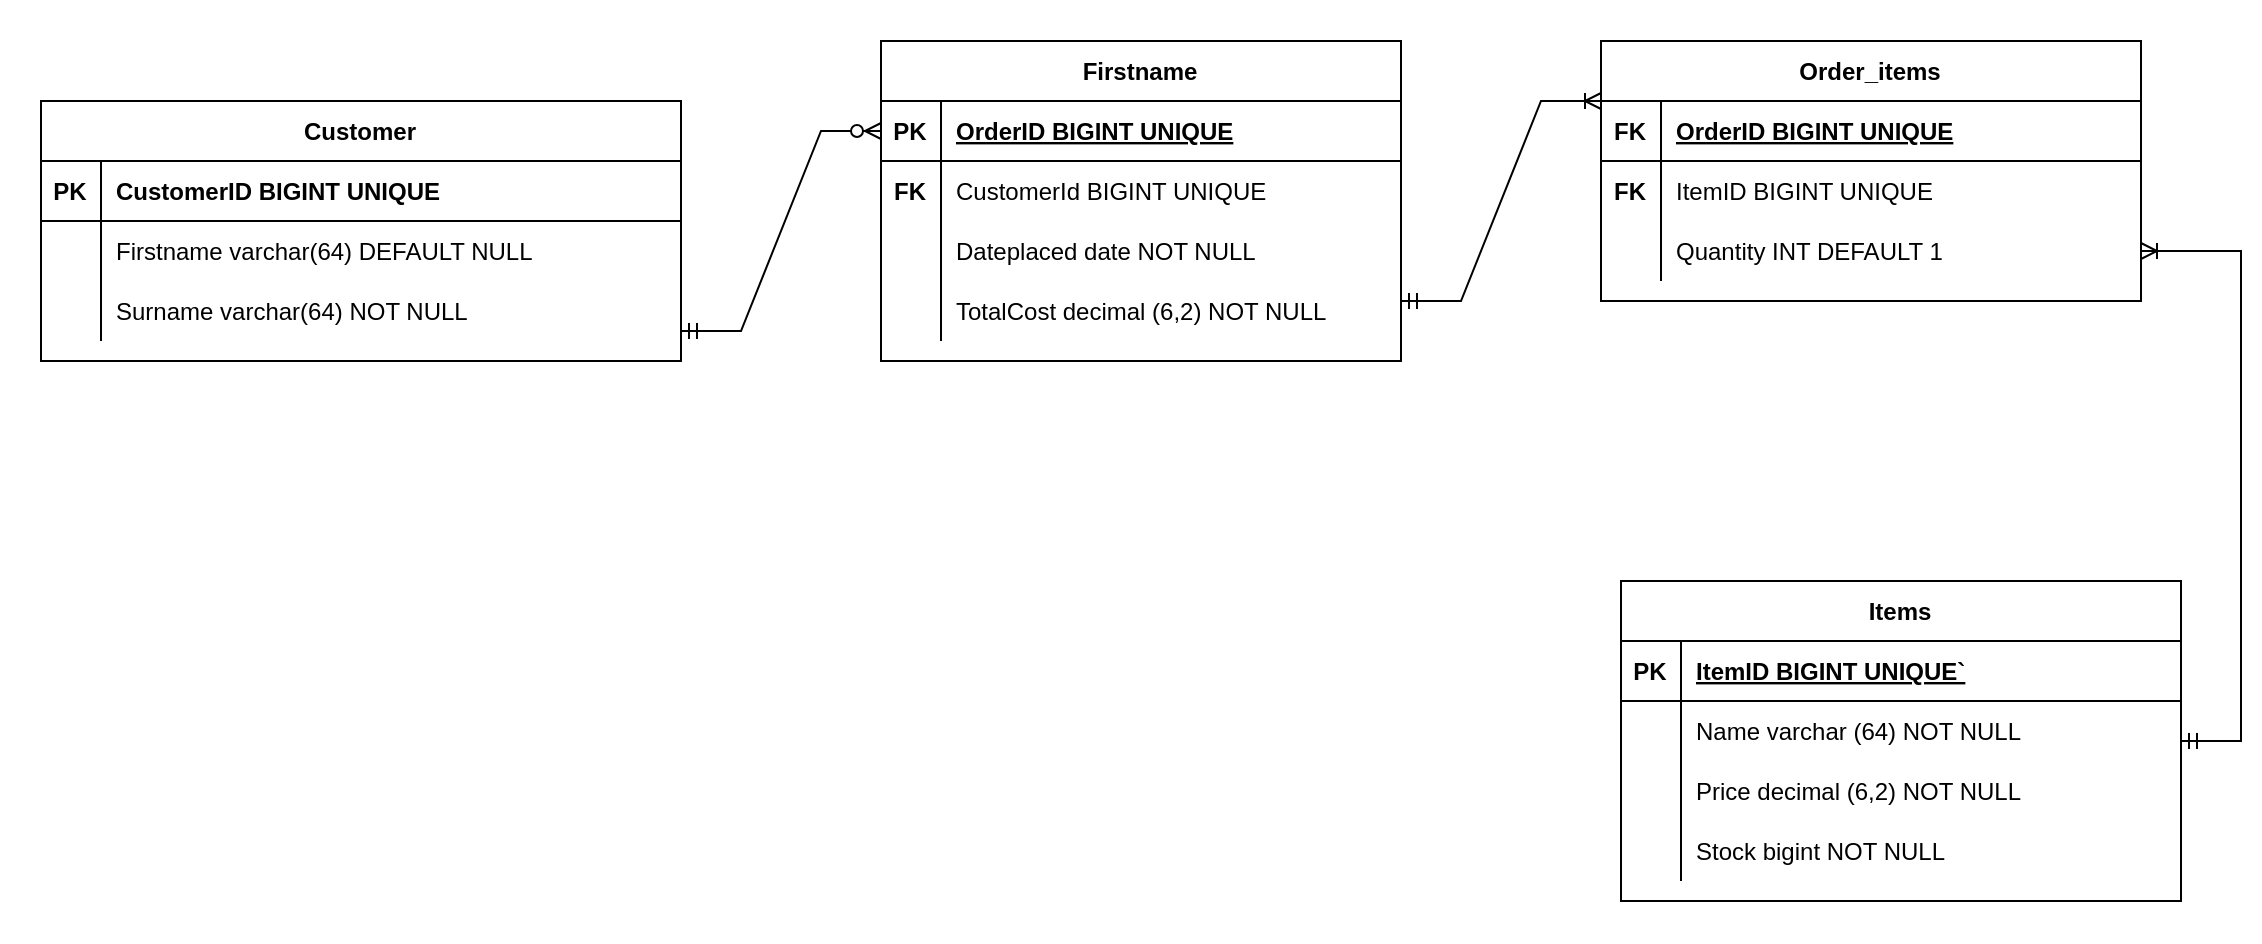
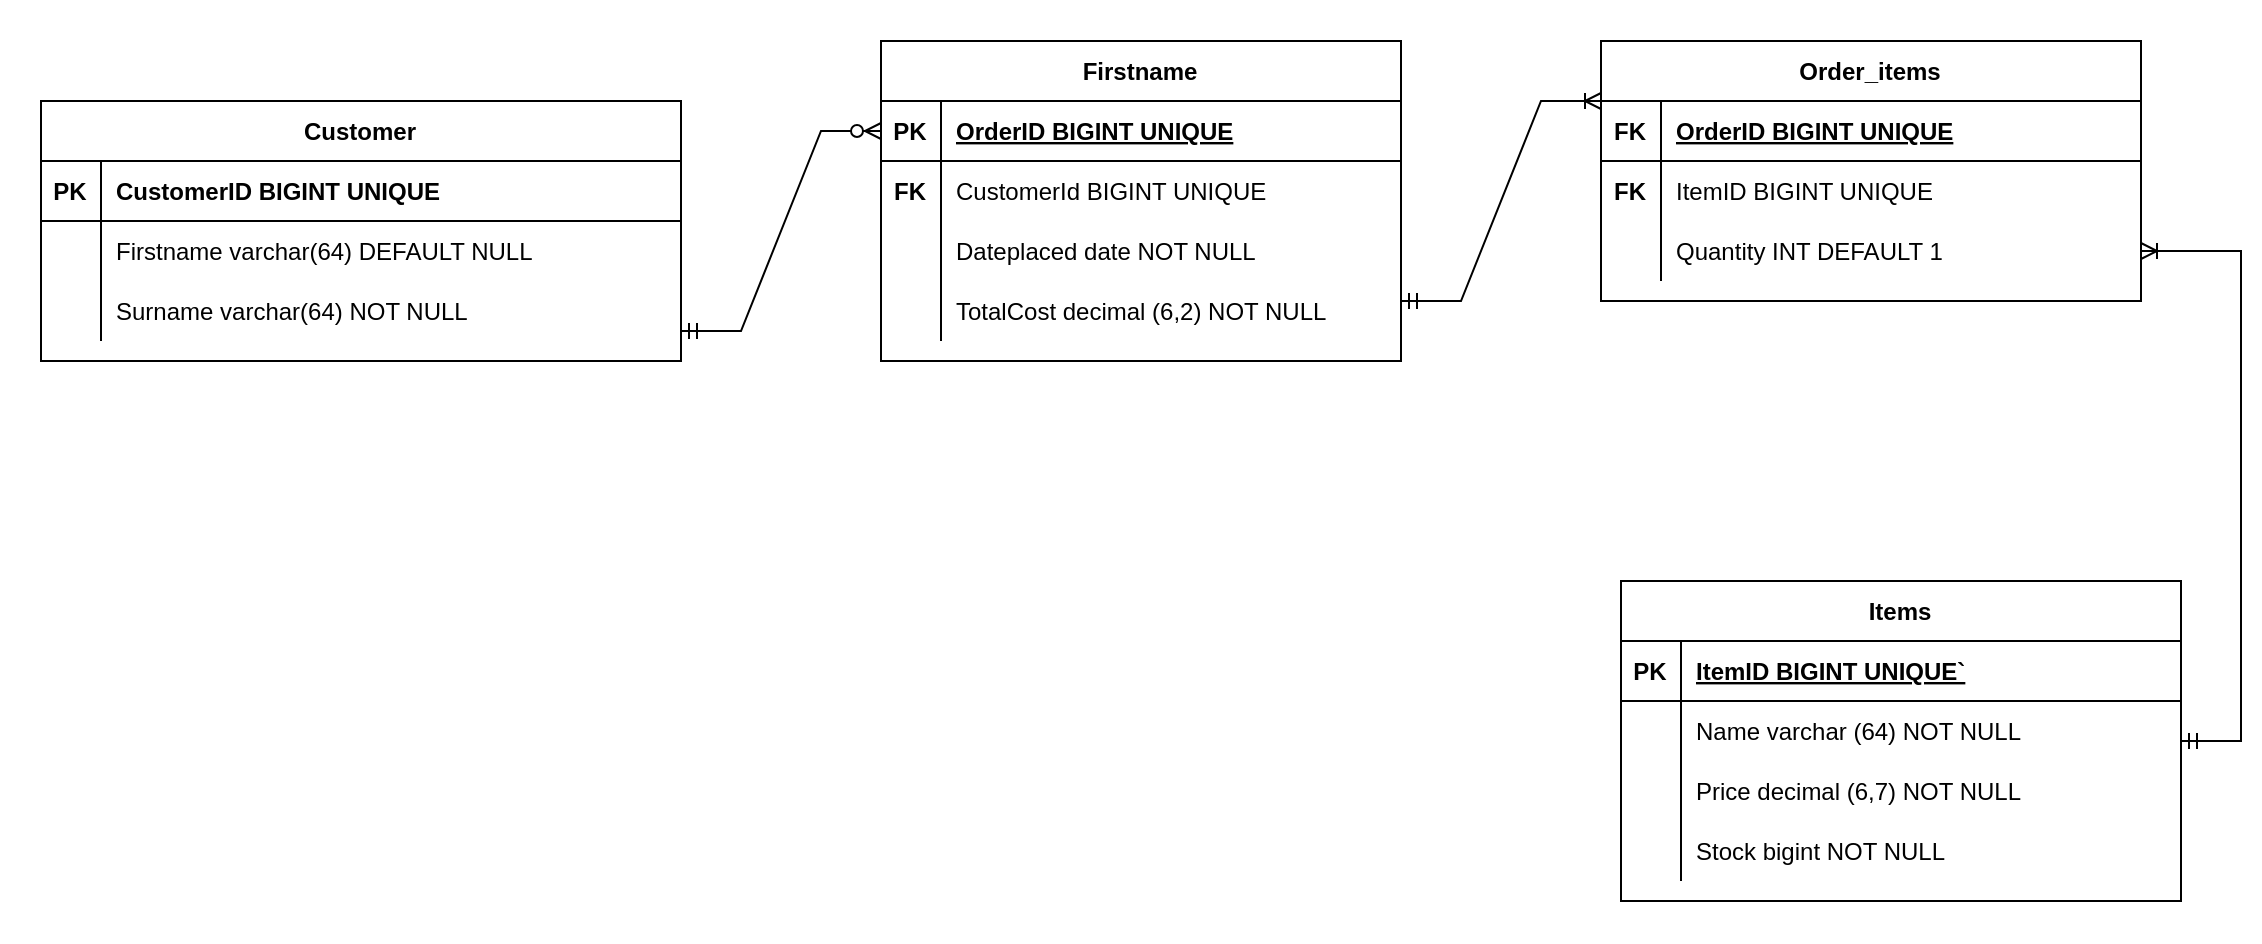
  <mxCell id="0" />
  <mxCell id="1" parent="0" />
  <mxCell id="2" value="Order_items" style="shape=table;startSize=30;container=1;collapsible=1;childLayout=tableLayout;fixedRows=1;rowLines=0;fontStyle=1;align=center;resizeLast=1;" parent="1" vertex="1"><mxGeometry x="800" y="20" width="270" height="130" as="geometry" /></mxCell>
  <mxCell id="3" value="" style="shape=tableRow;horizontal=0;startSize=0;swimlaneHead=0;swimlaneBody=0;fillColor=none;collapsible=0;dropTarget=0;points=[[0,0.5],[1,0.5]];portConstraint=eastwest;top=0;left=0;right=0;bottom=1;" parent="2" vertex="1"><mxGeometry y="30" width="270" height="30" as="geometry" /></mxCell>
  <mxCell id="4" value="FK" style="shape=partialRectangle;connectable=0;fillColor=none;top=0;left=0;bottom=0;right=0;fontStyle=1;overflow=hidden;" parent="3" vertex="1"><mxGeometry width="30" height="30" as="geometry"><mxRectangle width="30" height="30" as="alternateBounds" /></mxGeometry></mxCell>
  <mxCell id="5" value="OrderID BIGINT UNIQUE" style="shape=partialRectangle;connectable=0;fillColor=none;top=0;left=0;bottom=0;right=0;align=left;spacingLeft=6;fontStyle=5;overflow=hidden;" parent="3" vertex="1"><mxGeometry x="30" width="240" height="30" as="geometry"><mxRectangle width="240" height="30" as="alternateBounds" /></mxGeometry></mxCell>
  <mxCell id="6" value="" style="shape=tableRow;horizontal=0;startSize=0;swimlaneHead=0;swimlaneBody=0;fillColor=none;collapsible=0;dropTarget=0;points=[[0,0.5],[1,0.5]];portConstraint=eastwest;top=0;left=0;right=0;bottom=0;" parent="2" vertex="1"><mxGeometry y="60" width="270" height="30" as="geometry" /></mxCell>
  <mxCell id="7" value="FK" style="shape=partialRectangle;connectable=0;fillColor=none;top=0;left=0;bottom=0;right=0;editable=1;overflow=hidden;fontStyle=1" parent="6" vertex="1"><mxGeometry width="30" height="30" as="geometry"><mxRectangle width="30" height="30" as="alternateBounds" /></mxGeometry></mxCell>
  <mxCell id="8" value="ItemID BIGINT UNIQUE" style="shape=partialRectangle;connectable=0;fillColor=none;top=0;left=0;bottom=0;right=0;align=left;spacingLeft=6;overflow=hidden;" parent="6" vertex="1"><mxGeometry x="30" width="240" height="30" as="geometry"><mxRectangle width="240" height="30" as="alternateBounds" /></mxGeometry></mxCell>
  <mxCell id="9" value="" style="shape=tableRow;horizontal=0;startSize=0;swimlaneHead=0;swimlaneBody=0;fillColor=none;collapsible=0;dropTarget=0;points=[[0,0.5],[1,0.5]];portConstraint=eastwest;top=0;left=0;right=0;bottom=0;" parent="2" vertex="1"><mxGeometry y="90" width="270" height="30" as="geometry" /></mxCell>
  <mxCell id="10" value="" style="shape=partialRectangle;connectable=0;fillColor=none;top=0;left=0;bottom=0;right=0;editable=1;overflow=hidden;" parent="9" vertex="1"><mxGeometry width="30" height="30" as="geometry"><mxRectangle width="30" height="30" as="alternateBounds" /></mxGeometry></mxCell>
  <mxCell id="11" value="Quantity INT DEFAULT 1" style="shape=partialRectangle;connectable=0;fillColor=none;top=0;left=0;bottom=0;right=0;align=left;spacingLeft=6;overflow=hidden;" parent="9" vertex="1"><mxGeometry x="30" width="240" height="30" as="geometry"><mxRectangle width="240" height="30" as="alternateBounds" /></mxGeometry></mxCell>
  <mxCell id="12" value="Items" style="shape=table;startSize=30;container=1;collapsible=1;childLayout=tableLayout;fixedRows=1;rowLines=0;fontStyle=1;align=center;resizeLast=1;" parent="1" vertex="1"><mxGeometry x="810" y="290" width="280" height="160" as="geometry" /></mxCell>
  <mxCell id="13" value="" style="shape=tableRow;horizontal=0;startSize=0;swimlaneHead=0;swimlaneBody=0;fillColor=none;collapsible=0;dropTarget=0;points=[[0,0.5],[1,0.5]];portConstraint=eastwest;top=0;left=0;right=0;bottom=1;" parent="12" vertex="1"><mxGeometry y="30" width="280" height="30" as="geometry" /></mxCell>
  <mxCell id="14" value="PK" style="shape=partialRectangle;connectable=0;fillColor=none;top=0;left=0;bottom=0;right=0;fontStyle=1;overflow=hidden;" parent="13" vertex="1"><mxGeometry width="30" height="30" as="geometry"><mxRectangle width="30" height="30" as="alternateBounds" /></mxGeometry></mxCell>
  <mxCell id="15" value="ItemID BIGINT UNIQUE`" style="shape=partialRectangle;connectable=0;fillColor=none;top=0;left=0;bottom=0;right=0;align=left;spacingLeft=6;fontStyle=5;overflow=hidden;" parent="13" vertex="1"><mxGeometry x="30" width="250" height="30" as="geometry"><mxRectangle width="250" height="30" as="alternateBounds" /></mxGeometry></mxCell>
  <mxCell id="16" value="" style="shape=tableRow;horizontal=0;startSize=0;swimlaneHead=0;swimlaneBody=0;fillColor=none;collapsible=0;dropTarget=0;points=[[0,0.5],[1,0.5]];portConstraint=eastwest;top=0;left=0;right=0;bottom=0;" parent="12" vertex="1"><mxGeometry y="60" width="280" height="30" as="geometry" /></mxCell>
  <mxCell id="17" value="" style="shape=partialRectangle;connectable=0;fillColor=none;top=0;left=0;bottom=0;right=0;editable=1;overflow=hidden;" parent="16" vertex="1"><mxGeometry width="30" height="30" as="geometry"><mxRectangle width="30" height="30" as="alternateBounds" /></mxGeometry></mxCell>
  <mxCell id="18" value="Name varchar (64) NOT NULL" style="shape=partialRectangle;connectable=0;fillColor=none;top=0;left=0;bottom=0;right=0;align=left;spacingLeft=6;overflow=hidden;" parent="16" vertex="1"><mxGeometry x="30" width="250" height="30" as="geometry"><mxRectangle width="250" height="30" as="alternateBounds" /></mxGeometry></mxCell>
  <mxCell id="19" value="" style="shape=tableRow;horizontal=0;startSize=0;swimlaneHead=0;swimlaneBody=0;fillColor=none;collapsible=0;dropTarget=0;points=[[0,0.5],[1,0.5]];portConstraint=eastwest;top=0;left=0;right=0;bottom=0;" parent="12" vertex="1"><mxGeometry y="90" width="280" height="30" as="geometry" /></mxCell>
  <mxCell id="20" value="" style="shape=partialRectangle;connectable=0;fillColor=none;top=0;left=0;bottom=0;right=0;editable=1;overflow=hidden;" parent="19" vertex="1"><mxGeometry width="30" height="30" as="geometry"><mxRectangle width="30" height="30" as="alternateBounds" /></mxGeometry></mxCell>
- <mxCell id="21" value="Price decimal (6,2) NOT NULL" style="shape=partialRectangle;connectable=0;fillColor=none;top=0;left=0;bottom=0;right=0;align=left;spacingLeft=6;overflow=hidden;" parent="19" vertex="1"><mxGeometry x="30" width="250" height="30" as="geometry"><mxRectangle width="250" height="30" as="alternateBounds" /></mxGeometry></mxCell>
+ <mxCell id="21" value="Price decimal (6,7) NOT NULL" style="shape=partialRectangle;connectable=0;fillColor=none;top=0;left=0;bottom=0;right=0;align=left;spacingLeft=6;overflow=hidden;" parent="19" vertex="1"><mxGeometry x="30" width="250" height="30" as="geometry"><mxRectangle width="250" height="30" as="alternateBounds" /></mxGeometry></mxCell>
  <mxCell id="22" value="" style="shape=tableRow;horizontal=0;startSize=0;swimlaneHead=0;swimlaneBody=0;fillColor=none;collapsible=0;dropTarget=0;points=[[0,0.5],[1,0.5]];portConstraint=eastwest;top=0;left=0;right=0;bottom=0;" parent="12" vertex="1"><mxGeometry y="120" width="280" height="30" as="geometry" /></mxCell>
  <mxCell id="23" value="" style="shape=partialRectangle;connectable=0;fillColor=none;top=0;left=0;bottom=0;right=0;editable=1;overflow=hidden;" parent="22" vertex="1"><mxGeometry width="30" height="30" as="geometry"><mxRectangle width="30" height="30" as="alternateBounds" /></mxGeometry></mxCell>
  <mxCell id="24" value="Stock bigint NOT NULL " style="shape=partialRectangle;connectable=0;fillColor=none;top=0;left=0;bottom=0;right=0;align=left;spacingLeft=6;overflow=hidden;" parent="22" vertex="1"><mxGeometry x="30" width="250" height="30" as="geometry"><mxRectangle width="250" height="30" as="alternateBounds" /></mxGeometry></mxCell>
  <mxCell id="25" value="Firstname" style="shape=table;startSize=30;container=1;collapsible=1;childLayout=tableLayout;fixedRows=1;rowLines=0;fontStyle=1;align=center;resizeLast=1;" parent="1" vertex="1"><mxGeometry x="440" y="20" width="260" height="160" as="geometry" /></mxCell>
  <mxCell id="26" value="" style="shape=tableRow;horizontal=0;startSize=0;swimlaneHead=0;swimlaneBody=0;fillColor=none;collapsible=0;dropTarget=0;points=[[0,0.5],[1,0.5]];portConstraint=eastwest;top=0;left=0;right=0;bottom=1;" parent="25" vertex="1"><mxGeometry y="30" width="260" height="30" as="geometry" /></mxCell>
  <mxCell id="27" value="PK" style="shape=partialRectangle;connectable=0;fillColor=none;top=0;left=0;bottom=0;right=0;fontStyle=1;overflow=hidden;" parent="26" vertex="1"><mxGeometry width="30" height="30" as="geometry"><mxRectangle width="30" height="30" as="alternateBounds" /></mxGeometry></mxCell>
  <mxCell id="28" value="OrderID BIGINT UNIQUE" style="shape=partialRectangle;connectable=0;fillColor=none;top=0;left=0;bottom=0;right=0;align=left;spacingLeft=6;fontStyle=5;overflow=hidden;" parent="26" vertex="1"><mxGeometry x="30" width="230" height="30" as="geometry"><mxRectangle width="230" height="30" as="alternateBounds" /></mxGeometry></mxCell>
  <mxCell id="29" value="" style="shape=tableRow;horizontal=0;startSize=0;swimlaneHead=0;swimlaneBody=0;fillColor=none;collapsible=0;dropTarget=0;points=[[0,0.5],[1,0.5]];portConstraint=eastwest;top=0;left=0;right=0;bottom=0;" parent="25" vertex="1"><mxGeometry y="60" width="260" height="30" as="geometry" /></mxCell>
  <mxCell id="30" value="FK" style="shape=partialRectangle;connectable=0;fillColor=none;top=0;left=0;bottom=0;right=0;editable=1;overflow=hidden;fontStyle=1" parent="29" vertex="1"><mxGeometry width="30" height="30" as="geometry"><mxRectangle width="30" height="30" as="alternateBounds" /></mxGeometry></mxCell>
  <mxCell id="31" value="CustomerId BIGINT UNIQUE" style="shape=partialRectangle;connectable=0;fillColor=none;top=0;left=0;bottom=0;right=0;align=left;spacingLeft=6;overflow=hidden;" parent="29" vertex="1"><mxGeometry x="30" width="230" height="30" as="geometry"><mxRectangle width="230" height="30" as="alternateBounds" /></mxGeometry></mxCell>
  <mxCell id="32" value="" style="shape=tableRow;horizontal=0;startSize=0;swimlaneHead=0;swimlaneBody=0;fillColor=none;collapsible=0;dropTarget=0;points=[[0,0.5],[1,0.5]];portConstraint=eastwest;top=0;left=0;right=0;bottom=0;" parent="25" vertex="1"><mxGeometry y="90" width="260" height="30" as="geometry" /></mxCell>
  <mxCell id="33" value="" style="shape=partialRectangle;connectable=0;fillColor=none;top=0;left=0;bottom=0;right=0;editable=1;overflow=hidden;" parent="32" vertex="1"><mxGeometry width="30" height="30" as="geometry"><mxRectangle width="30" height="30" as="alternateBounds" /></mxGeometry></mxCell>
  <mxCell id="34" value="Dateplaced date NOT NULL" style="shape=partialRectangle;connectable=0;fillColor=none;top=0;left=0;bottom=0;right=0;align=left;spacingLeft=6;overflow=hidden;" parent="32" vertex="1"><mxGeometry x="30" width="230" height="30" as="geometry"><mxRectangle width="230" height="30" as="alternateBounds" /></mxGeometry></mxCell>
  <mxCell id="35" value="" style="shape=tableRow;horizontal=0;startSize=0;swimlaneHead=0;swimlaneBody=0;fillColor=none;collapsible=0;dropTarget=0;points=[[0,0.5],[1,0.5]];portConstraint=eastwest;top=0;left=0;right=0;bottom=0;" parent="25" vertex="1"><mxGeometry y="120" width="260" height="30" as="geometry" /></mxCell>
  <mxCell id="36" value="" style="shape=partialRectangle;connectable=0;fillColor=none;top=0;left=0;bottom=0;right=0;editable=1;overflow=hidden;" parent="35" vertex="1"><mxGeometry width="30" height="30" as="geometry"><mxRectangle width="30" height="30" as="alternateBounds" /></mxGeometry></mxCell>
  <mxCell id="37" value="TotalCost decimal (6,2) NOT NULL" style="shape=partialRectangle;connectable=0;fillColor=none;top=0;left=0;bottom=0;right=0;align=left;spacingLeft=6;overflow=hidden;" parent="35" vertex="1"><mxGeometry x="30" width="230" height="30" as="geometry"><mxRectangle width="230" height="30" as="alternateBounds" /></mxGeometry></mxCell>
  <mxCell id="38" value="Customer" style="shape=table;startSize=30;container=1;collapsible=1;childLayout=tableLayout;fixedRows=1;rowLines=0;fontStyle=1;align=center;resizeLast=1;" parent="1" vertex="1"><mxGeometry x="20" y="50" width="320" height="130" as="geometry" /></mxCell>
  <mxCell id="39" value="" style="shape=tableRow;horizontal=0;startSize=0;swimlaneHead=0;swimlaneBody=0;fillColor=none;collapsible=0;dropTarget=0;points=[[0,0.5],[1,0.5]];portConstraint=eastwest;top=0;left=0;right=0;bottom=1;" parent="38" vertex="1"><mxGeometry y="30" width="320" height="30" as="geometry" /></mxCell>
  <mxCell id="40" value="PK" style="shape=partialRectangle;connectable=0;fillColor=none;top=0;left=0;bottom=0;right=0;fontStyle=1;overflow=hidden;" parent="39" vertex="1"><mxGeometry width="30" height="30" as="geometry"><mxRectangle width="30" height="30" as="alternateBounds" /></mxGeometry></mxCell>
  <mxCell id="41" value="CustomerID BIGINT UNIQUE" style="shape=partialRectangle;connectable=0;fillColor=none;top=0;left=0;bottom=0;right=0;align=left;spacingLeft=6;fontStyle=1;overflow=hidden;" parent="39" vertex="1"><mxGeometry x="30" width="290" height="30" as="geometry"><mxRectangle width="290" height="30" as="alternateBounds" /></mxGeometry></mxCell>
  <mxCell id="42" value="" style="shape=tableRow;horizontal=0;startSize=0;swimlaneHead=0;swimlaneBody=0;fillColor=none;collapsible=0;dropTarget=0;points=[[0,0.5],[1,0.5]];portConstraint=eastwest;top=0;left=0;right=0;bottom=0;" parent="38" vertex="1"><mxGeometry y="60" width="320" height="30" as="geometry" /></mxCell>
  <mxCell id="43" value="" style="shape=partialRectangle;connectable=0;fillColor=none;top=0;left=0;bottom=0;right=0;editable=1;overflow=hidden;" parent="42" vertex="1"><mxGeometry width="30" height="30" as="geometry"><mxRectangle width="30" height="30" as="alternateBounds" /></mxGeometry></mxCell>
  <mxCell id="44" value="Firstname varchar(64) DEFAULT NULL" style="shape=partialRectangle;connectable=0;fillColor=none;top=0;left=0;bottom=0;right=0;align=left;spacingLeft=6;overflow=hidden;" parent="42" vertex="1"><mxGeometry x="30" width="290" height="30" as="geometry"><mxRectangle width="290" height="30" as="alternateBounds" /></mxGeometry></mxCell>
  <mxCell id="45" value="" style="shape=tableRow;horizontal=0;startSize=0;swimlaneHead=0;swimlaneBody=0;fillColor=none;collapsible=0;dropTarget=0;points=[[0,0.5],[1,0.5]];portConstraint=eastwest;top=0;left=0;right=0;bottom=0;" parent="38" vertex="1"><mxGeometry y="90" width="320" height="30" as="geometry" /></mxCell>
  <mxCell id="46" value="" style="shape=partialRectangle;connectable=0;fillColor=none;top=0;left=0;bottom=0;right=0;editable=1;overflow=hidden;" parent="45" vertex="1"><mxGeometry width="30" height="30" as="geometry"><mxRectangle width="30" height="30" as="alternateBounds" /></mxGeometry></mxCell>
  <mxCell id="47" value="Surname varchar(64) NOT NULL" style="shape=partialRectangle;connectable=0;fillColor=none;top=0;left=0;bottom=0;right=0;align=left;spacingLeft=6;overflow=hidden;" parent="45" vertex="1"><mxGeometry x="30" width="290" height="30" as="geometry"><mxRectangle width="290" height="30" as="alternateBounds" /></mxGeometry></mxCell>
  <mxCell id="48" value="" style="edgeStyle=entityRelationEdgeStyle;fontSize=12;html=1;endArrow=ERzeroToMany;startArrow=ERmandOne;rounded=0;" parent="1" edge="1"><mxGeometry width="100" height="100" relative="1" as="geometry"><mxPoint x="340" y="165" as="sourcePoint" /><mxPoint x="440" y="65" as="targetPoint" /></mxGeometry></mxCell>
  <mxCell id="49" value="" style="edgeStyle=entityRelationEdgeStyle;fontSize=12;html=1;endArrow=ERoneToMany;startArrow=ERmandOne;rounded=0;" parent="1" edge="1"><mxGeometry width="100" height="100" relative="1" as="geometry"><mxPoint x="700" y="150" as="sourcePoint" /><mxPoint x="800" y="50" as="targetPoint" /></mxGeometry></mxCell>
  <mxCell id="50" value="" style="edgeStyle=entityRelationEdgeStyle;fontSize=12;html=1;endArrow=ERoneToMany;startArrow=ERmandOne;rounded=0;entryX=1;entryY=0.5;entryDx=0;entryDy=0;" parent="1" target="9" edge="1"><mxGeometry width="100" height="100" relative="1" as="geometry"><mxPoint x="1090" y="370" as="sourcePoint" /><mxPoint x="1040" y="240" as="targetPoint" /></mxGeometry></mxCell>
